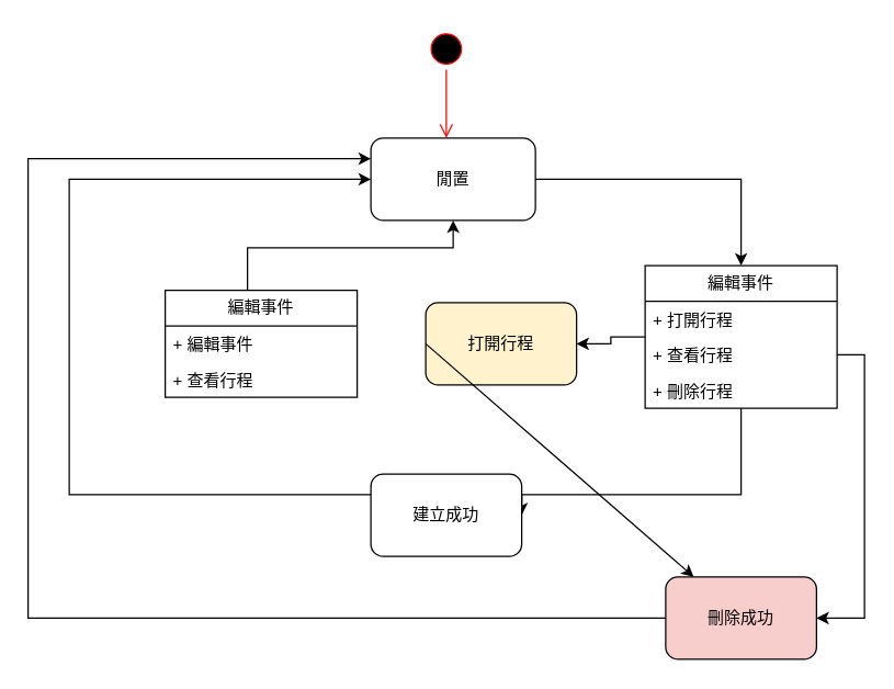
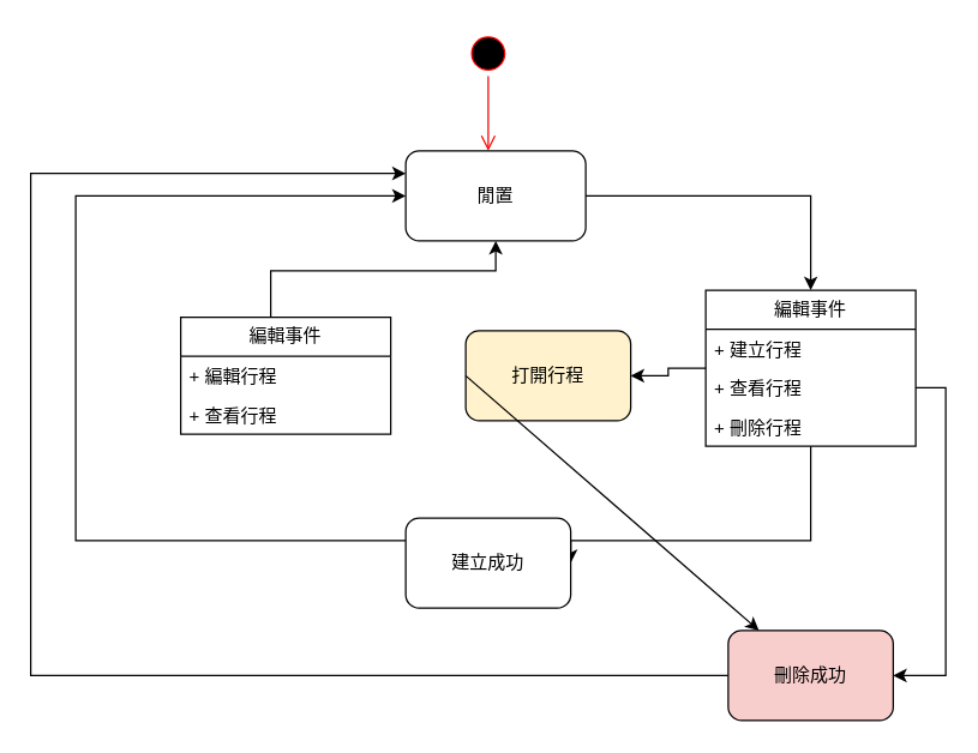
  <mxCell id="0" />
  <mxCell id="1" parent="0" />
  <mxCell id="2" value="" style="ellipse;html=1;shape=startState;fillColor=#000000;strokeColor=#ff0000;" vertex="1" parent="1"><mxGeometry x="310" y="20" width="30" height="30" as="geometry" /></mxCell>
  <mxCell id="3" value="" style="edgeStyle=orthogonalEdgeStyle;html=1;verticalAlign=bottom;endArrow=open;endSize=8;strokeColor=#ff0000;rounded=0;" edge="1" source="2" parent="1"><mxGeometry relative="1" as="geometry"><mxPoint x="325" y="100" as="targetPoint" /></mxGeometry></mxCell>
  <mxCell id="4" value="閒置" style="rounded=1;whiteSpace=wrap;html=1;" vertex="1" parent="1"><mxGeometry x="270" y="100" width="120" height="60" as="geometry" /></mxCell>
  <mxCell id="5" style="edgeStyle=orthogonalEdgeStyle;rounded=0;orthogonalLoop=1;jettySize=auto;html=1;entryX=1;entryY=0.5;entryDx=0;entryDy=0;" edge="1" parent="1" source="7" target="12"><mxGeometry relative="1" as="geometry" /></mxCell>
  <mxCell id="6" style="edgeStyle=orthogonalEdgeStyle;rounded=0;orthogonalLoop=1;jettySize=auto;html=1;entryX=1;entryY=0.5;entryDx=0;entryDy=0;" edge="1" parent="1" source="7" target="14"><mxGeometry relative="1" as="geometry"><Array as="points"><mxPoint x="540" y="360" /></Array></mxGeometry></mxCell>
  <mxCell id="7" value="編輯事件" style="swimlane;fontStyle=0;childLayout=stackLayout;horizontal=1;startSize=26;fillColor=none;horizontalStack=0;resizeParent=1;resizeParentMax=0;resizeLast=0;collapsible=1;marginBottom=0;whiteSpace=wrap;html=1;" vertex="1" parent="1"><mxGeometry x="470" y="193" width="140" height="104" as="geometry" /></mxCell>
- <mxCell id="8" value="+ 打開行程" style="text;strokeColor=none;fillColor=none;align=left;verticalAlign=top;spacingLeft=4;spacingRight=4;overflow=hidden;rotatable=0;points=[[0,0.5],[1,0.5]];portConstraint=eastwest;whiteSpace=wrap;html=1;" vertex="1" parent="7"><mxGeometry y="26" width="140" height="26" as="geometry" /></mxCell>
+ <mxCell id="8" value="+ 建立行程" style="text;strokeColor=none;fillColor=none;align=left;verticalAlign=top;spacingLeft=4;spacingRight=4;overflow=hidden;rotatable=0;points=[[0,0.5],[1,0.5]];portConstraint=eastwest;whiteSpace=wrap;html=1;" vertex="1" parent="7"><mxGeometry y="26" width="140" height="26" as="geometry" /></mxCell>
  <mxCell id="9" value="+ 查看行程" style="text;strokeColor=none;fillColor=none;align=left;verticalAlign=top;spacingLeft=4;spacingRight=4;overflow=hidden;rotatable=0;points=[[0,0.5],[1,0.5]];portConstraint=eastwest;whiteSpace=wrap;html=1;" vertex="1" parent="7"><mxGeometry y="52" width="140" height="26" as="geometry" /></mxCell>
  <mxCell id="10" value="+ 刪除行程" style="text;strokeColor=none;fillColor=none;align=left;verticalAlign=top;spacingLeft=4;spacingRight=4;overflow=hidden;rotatable=0;points=[[0,0.5],[1,0.5]];portConstraint=eastwest;whiteSpace=wrap;html=1;" vertex="1" parent="7"><mxGeometry y="78" width="140" height="26" as="geometry" /></mxCell>
  <mxCell id="11" value="" style="endArrow=classic;html=1;rounded=0;exitX=1;exitY=0.5;exitDx=0;exitDy=0;entryX=0.5;entryY=0;entryDx=0;entryDy=0;" edge="1" parent="1" source="4" target="7"><mxGeometry width="50" height="50" relative="1" as="geometry"><mxPoint x="450" y="150" as="sourcePoint" /><mxPoint x="500" y="100" as="targetPoint" /><Array as="points"><mxPoint x="540" y="130" /></Array></mxGeometry></mxCell>
  <mxCell id="12" value="打開行程" style="rounded=1;whiteSpace=wrap;html=1;fillColor=#fff2cc;" vertex="1" parent="1"><mxGeometry x="310" y="220" width="110" height="60" as="geometry" /></mxCell>
  <mxCell id="13" style="edgeStyle=orthogonalEdgeStyle;rounded=0;orthogonalLoop=1;jettySize=auto;html=1;entryX=0;entryY=0.5;entryDx=0;entryDy=0;" edge="1" parent="1" source="14" target="4"><mxGeometry relative="1" as="geometry"><Array as="points"><mxPoint x="50" y="360" /><mxPoint x="50" y="130" /></Array></mxGeometry></mxCell>
  <mxCell id="14" value="建立成功" style="rounded=1;whiteSpace=wrap;html=1;" vertex="1" parent="1"><mxGeometry x="270" y="345" width="110" height="60" as="geometry" /></mxCell>
  <mxCell id="15" style="edgeStyle=orthogonalEdgeStyle;rounded=0;orthogonalLoop=1;jettySize=auto;html=1;entryX=0;entryY=0.25;entryDx=0;entryDy=0;" edge="1" parent="1" source="16" target="4"><mxGeometry relative="1" as="geometry"><Array as="points"><mxPoint x="20" y="450" /><mxPoint x="20" y="115" /></Array></mxGeometry></mxCell>
  <mxCell id="16" value="刪除成功" style="rounded=1;whiteSpace=wrap;html=1;fillColor=#f8cecc;" vertex="1" parent="1"><mxGeometry x="485" y="420" width="110" height="60" as="geometry" /></mxCell>
  <mxCell id="17" style="edgeStyle=orthogonalEdgeStyle;rounded=0;orthogonalLoop=1;jettySize=auto;html=1;entryX=0.5;entryY=1;entryDx=0;entryDy=0;" edge="1" parent="1" source="18" target="4"><mxGeometry relative="1" as="geometry"><Array as="points"><mxPoint x="180" y="180" /><mxPoint x="330" y="180" /></Array></mxGeometry></mxCell>
  <mxCell id="18" value="編輯事件" style="swimlane;fontStyle=0;childLayout=stackLayout;horizontal=1;startSize=26;fillColor=none;horizontalStack=0;resizeParent=1;resizeParentMax=0;resizeLast=0;collapsible=1;marginBottom=0;whiteSpace=wrap;html=1;" vertex="1" parent="1"><mxGeometry x="120" y="211" width="140" height="78" as="geometry" /></mxCell>
- <mxCell id="19" value="+ 編輯事件" style="text;strokeColor=none;fillColor=none;align=left;verticalAlign=top;spacingLeft=4;spacingRight=4;overflow=hidden;rotatable=0;points=[[0,0.5],[1,0.5]];portConstraint=eastwest;whiteSpace=wrap;html=1;" vertex="1" parent="18"><mxGeometry y="26" width="140" height="26" as="geometry" /></mxCell>
+ <mxCell id="19" value="+ 編輯行程" style="text;strokeColor=none;fillColor=none;align=left;verticalAlign=top;spacingLeft=4;spacingRight=4;overflow=hidden;rotatable=0;points=[[0,0.5],[1,0.5]];portConstraint=eastwest;whiteSpace=wrap;html=1;" vertex="1" parent="18"><mxGeometry y="26" width="140" height="26" as="geometry" /></mxCell>
  <mxCell id="20" value="+ 查看行程" style="text;strokeColor=none;fillColor=none;align=left;verticalAlign=top;spacingLeft=4;spacingRight=4;overflow=hidden;rotatable=0;points=[[0,0.5],[1,0.5]];portConstraint=eastwest;whiteSpace=wrap;html=1;" vertex="1" parent="18"><mxGeometry y="52" width="140" height="26" as="geometry" /></mxCell>
  <mxCell id="21" value="" style="endArrow=classic;html=1;rounded=0;exitX=0;exitY=0.5;exitDx=0;exitDy=0;" edge="1" parent="1" source="12" target="16"><mxGeometry width="50" height="50" relative="1" as="geometry"><mxPoint x="450" y="340" as="sourcePoint" /><mxPoint x="500" y="290" as="targetPoint" /></mxGeometry></mxCell>
  <mxCell id="22" style="edgeStyle=orthogonalEdgeStyle;rounded=0;orthogonalLoop=1;jettySize=auto;html=1;entryX=1;entryY=0.5;entryDx=0;entryDy=0;" edge="1" parent="1" source="9" target="16"><mxGeometry relative="1" as="geometry"><Array as="points"><mxPoint x="630" y="258" /><mxPoint x="630" y="450" /></Array></mxGeometry></mxCell>
